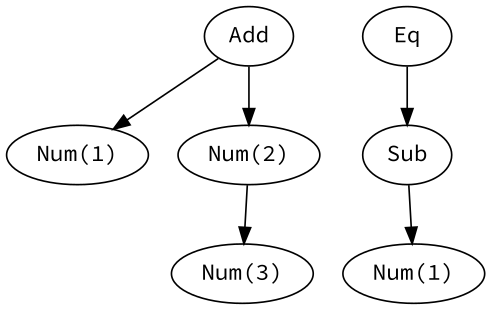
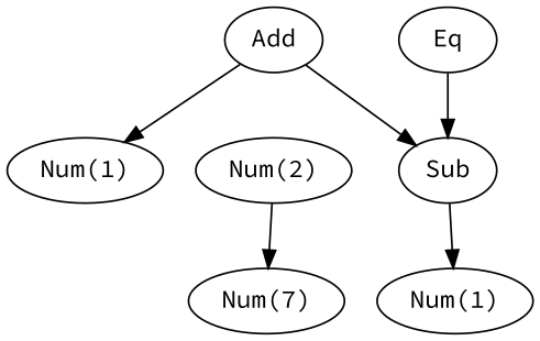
  digraph {
    fontname="Source Code Pro"
    node [fontname="Source Code Pro"]
    edge [fontname="Source Code Pro"]
    n1 [label="Num(1)"]
    n2 [label="Num(2)"]
-   n3 [label="Num(3)"]
+   n3 [label="Num(7)"]
    n4 [label=Add]
    n5 [label="Num(1)"]
    n6 [label=Sub]
    n7 [label=Eq]
    n2 -> n3
    n4 -> n1
-   n4 -> n2
+   n4 -> n6
    n6 -> n5
    n7 -> n6
  }
